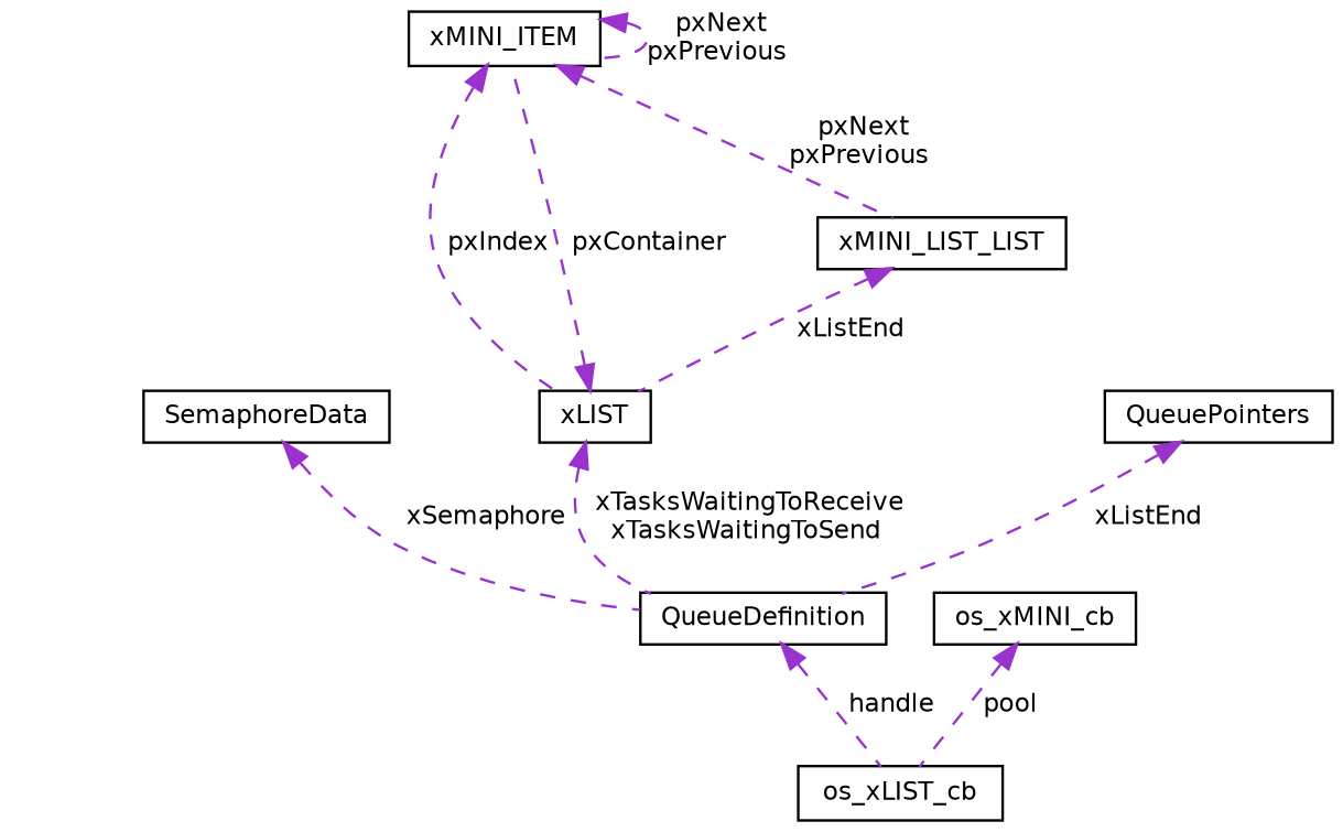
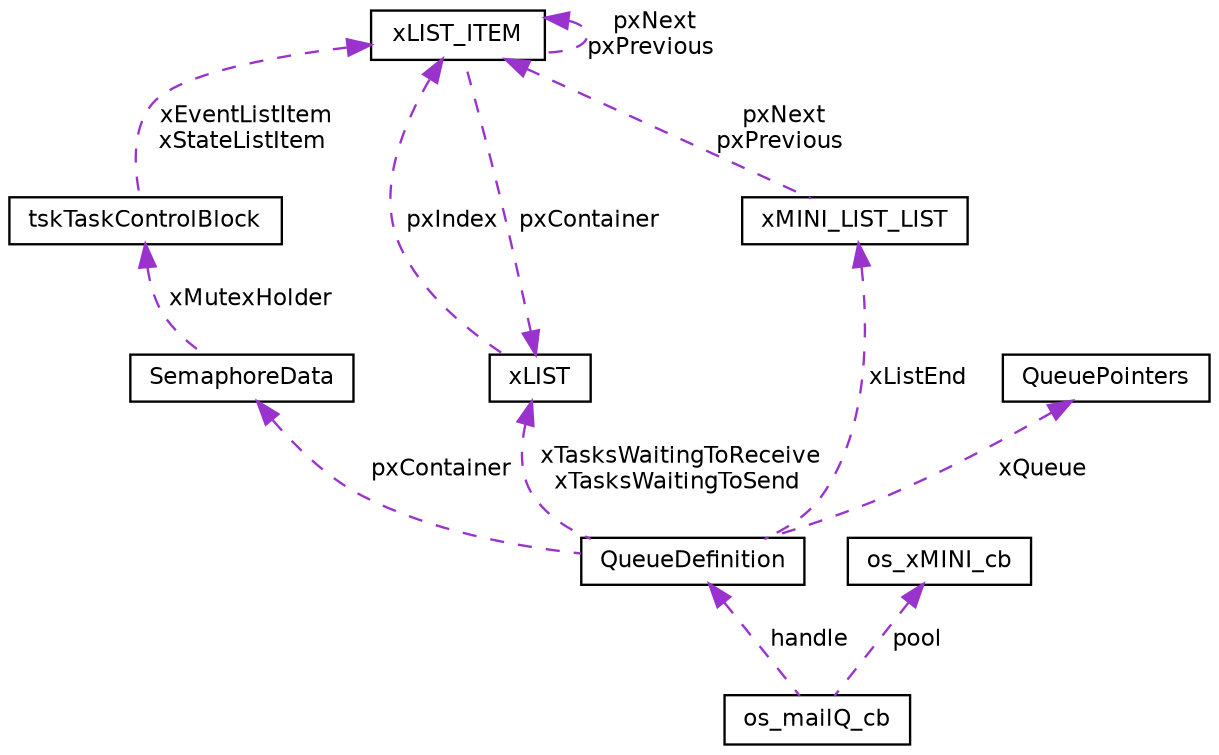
  digraph {
    node [color=black fillcolor=white fontname=Helvetica fontsize=10 shape=record style=filled]
    edge [color=darkorchid3 dir=back fontname=Helvetica fontsize=10 labelfontname=Helvetica labelfontsize=10 style=dashed]
-   n1 [height=0.2 label=os_xLIST_cb width=0.4]
+   n1 [height=0.2 label=os_mailQ_cb width=0.4]
    n2 [height=0.2 label=QueueDefinition width=0.4]
    n3 [height=0.2 label=SemaphoreData width=0.4]
-   n5 [height=0.2 label=xMINI_ITEM width=0.4]
+   n4 [height=0.2 label=tskTaskControlBlock width=0.4]
+   n5 [height=0.2 label=xLIST_ITEM width=0.4]
    n6 [height=0.2 label=xLIST width=0.4]
    n7 [height=0.2 label=xMINI_LIST_LIST width=0.4]
    n8 [height=0.2 label=QueuePointers width=0.4]
    n9 [height=0.2 label=os_xMINI_cb width=0.4]
    n2 -> n1 [label=" handle"]
-   n3 -> n2 [label=" xSemaphore"]
+   n3 -> n2 [label=" pxContainer"]
+   n4 -> n3 [label=" xMutexHolder"]
+   n5 -> n4 [label=" xEventListItem\nxStateListItem"]
    n5 -> n5 [label=" pxNext\npxPrevious"]
    n5 -> n6 [label=" pxIndex"]
    n5 -> n7 [label=" pxNext\npxPrevious"]
    n6 -> n2 [label=" xTasksWaitingToReceive\nxTasksWaitingToSend"]
    n6 -> n5 [label=" pxContainer"]
-   n7 -> n6 [label=" xListEnd"]
-   n8 -> n2 [label=" xListEnd"]
+   n7 -> n2 [label=" xListEnd"]
+   n8 -> n2 [label=" xQueue"]
    n9 -> n1 [label=" pool"]
  }
